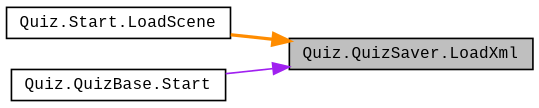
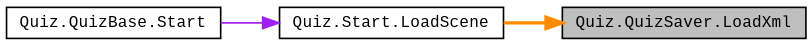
  digraph {
    fontname="Liberation Mono"
    rankdir=RL
    node [color=black fillcolor=white fontname="Liberation Mono" fontsize=10 shape=record style=filled]
    edge [dir=back fontname="Liberation Mono" fontsize=10 labelfontname=Helvetica labelfontsize=10]
    n1 [fillcolor=grey75 fontcolor=black height=0.2 label="Quiz.QuizSaver.LoadXml" width=0.4]
    n2 [height=0.2 label="Quiz.Start.LoadScene" width=0.4]
    n3 [height=0.2 label="Quiz.QuizBase.Start" width=0.4]
    n1 -> n2 [color=darkorange style=bold]
-   n1 -> n3 [color=purple style=solid]
+   n2 -> n3 [color=purple style=solid]
  }
